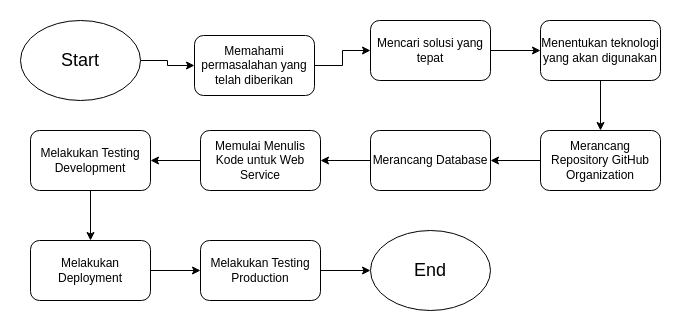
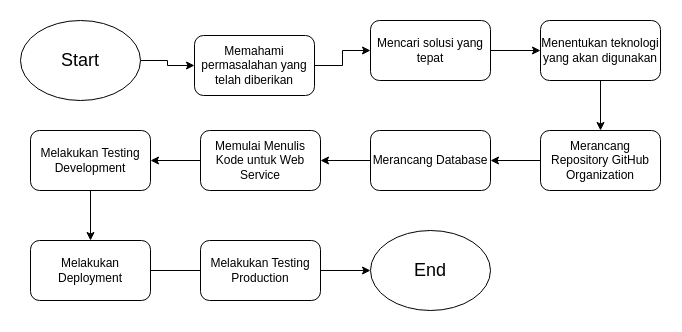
  <mxCell id="0" />
  <mxCell id="1" parent="0" />
  <mxCell id="2" style="edgeStyle=orthogonalEdgeStyle;rounded=0;orthogonalLoop=1;jettySize=auto;html=1;entryX=0;entryY=0.5;entryDx=0;entryDy=0;" parent="1" source="3" target="5" edge="1"><mxGeometry relative="1" as="geometry" /></mxCell>
  <mxCell id="3" value="&lt;font style=&quot;font-size: 18px;&quot;&gt;Start&lt;/font&gt;" style="ellipse;whiteSpace=wrap;html=1;" parent="1" vertex="1"><mxGeometry x="20" y="20" width="120" height="80" as="geometry" /></mxCell>
  <mxCell id="4" style="edgeStyle=orthogonalEdgeStyle;rounded=0;orthogonalLoop=1;jettySize=auto;html=1;entryX=0;entryY=0.5;entryDx=0;entryDy=0;" parent="1" source="5" target="9" edge="1"><mxGeometry relative="1" as="geometry" /></mxCell>
  <mxCell id="5" value="Memahami permasalahan yang telah diberikan" style="rounded=1;whiteSpace=wrap;html=1;" parent="1" vertex="1"><mxGeometry x="194" y="35" width="120" height="60" as="geometry" /></mxCell>
  <mxCell id="6" style="edgeStyle=orthogonalEdgeStyle;rounded=0;orthogonalLoop=1;jettySize=auto;html=1;entryX=0.5;entryY=0;entryDx=0;entryDy=0;" parent="1" source="7" target="11" edge="1"><mxGeometry relative="1" as="geometry" /></mxCell>
  <mxCell id="7" value="Menentukan teknologi yang akan digunakan" style="rounded=1;whiteSpace=wrap;html=1;" parent="1" vertex="1"><mxGeometry x="540" y="20" width="120" height="60" as="geometry" /></mxCell>
  <mxCell id="8" style="edgeStyle=orthogonalEdgeStyle;rounded=0;orthogonalLoop=1;jettySize=auto;html=1;entryX=0;entryY=0.5;entryDx=0;entryDy=0;" parent="1" source="9" target="7" edge="1"><mxGeometry relative="1" as="geometry" /></mxCell>
  <mxCell id="9" value="Mencari solusi yang tepat" style="rounded=1;whiteSpace=wrap;html=1;" parent="1" vertex="1"><mxGeometry x="370" y="20" width="120" height="60" as="geometry" /></mxCell>
  <mxCell id="10" style="edgeStyle=orthogonalEdgeStyle;rounded=0;orthogonalLoop=1;jettySize=auto;html=1;entryX=1;entryY=0.5;entryDx=0;entryDy=0;" parent="1" source="11" target="13" edge="1"><mxGeometry relative="1" as="geometry" /></mxCell>
  <mxCell id="11" value="Merancang Repository GitHub Organization" style="rounded=1;whiteSpace=wrap;html=1;" parent="1" vertex="1"><mxGeometry x="540" y="130" width="120" height="60" as="geometry" /></mxCell>
  <mxCell id="12" style="edgeStyle=orthogonalEdgeStyle;rounded=0;orthogonalLoop=1;jettySize=auto;html=1;entryX=1;entryY=0.5;entryDx=0;entryDy=0;" parent="1" source="13" target="15" edge="1"><mxGeometry relative="1" as="geometry" /></mxCell>
  <mxCell id="13" value="Merancang Database" style="rounded=1;whiteSpace=wrap;html=1;" parent="1" vertex="1"><mxGeometry x="370" y="130" width="120" height="60" as="geometry" /></mxCell>
  <mxCell id="14" style="edgeStyle=orthogonalEdgeStyle;rounded=0;orthogonalLoop=1;jettySize=auto;html=1;entryX=1;entryY=0.5;entryDx=0;entryDy=0;" parent="1" source="15" target="17" edge="1"><mxGeometry relative="1" as="geometry" /></mxCell>
  <mxCell id="15" value="Memulai Menulis Kode untuk Web Service" style="rounded=1;whiteSpace=wrap;html=1;" parent="1" vertex="1"><mxGeometry x="200" y="130" width="120" height="60" as="geometry" /></mxCell>
  <mxCell id="16" style="edgeStyle=orthogonalEdgeStyle;rounded=0;orthogonalLoop=1;jettySize=auto;html=1;entryX=0.5;entryY=0;entryDx=0;entryDy=0;" parent="1" source="17" target="19" edge="1"><mxGeometry relative="1" as="geometry" /></mxCell>
  <mxCell id="17" value="Melakukan Testing Development" style="rounded=1;whiteSpace=wrap;html=1;" parent="1" vertex="1"><mxGeometry x="30" y="130" width="120" height="60" as="geometry" /></mxCell>
- <mxCell id="18" style="edgeStyle=orthogonalEdgeStyle;rounded=0;orthogonalLoop=1;jettySize=auto;html=1;entryX=0;entryY=0.5;entryDx=0;entryDy=0;" parent="1" source="19" target="21" edge="1"><mxGeometry relative="1" as="geometry" /></mxCell>
+ <mxCell id="18" style="edgeStyle=orthogonalEdgeStyle;rounded=0;orthogonalLoop=1;jettySize=auto;html=1;entryX=0;entryY=0.5;entryDx=0;entryDy=0;endArrow=none;" parent="1" source="19" target="21" edge="1"><mxGeometry relative="1" as="geometry" /></mxCell>
  <mxCell id="19" value="Melakukan Deployment" style="rounded=1;whiteSpace=wrap;html=1;" parent="1" vertex="1"><mxGeometry x="30" y="240" width="120" height="60" as="geometry" /></mxCell>
  <mxCell id="20" style="edgeStyle=orthogonalEdgeStyle;rounded=0;orthogonalLoop=1;jettySize=auto;html=1;entryX=0;entryY=0.5;entryDx=0;entryDy=0;" parent="1" source="21" target="22" edge="1"><mxGeometry relative="1" as="geometry" /></mxCell>
  <mxCell id="21" value="Melakukan Testing Production" style="rounded=1;whiteSpace=wrap;html=1;" parent="1" vertex="1"><mxGeometry x="200" y="240" width="120" height="60" as="geometry" /></mxCell>
  <mxCell id="22" value="&lt;font style=&quot;font-size: 18px;&quot;&gt;End&lt;/font&gt;" style="ellipse;whiteSpace=wrap;html=1;" parent="1" vertex="1"><mxGeometry x="370" y="230" width="120" height="80" as="geometry" /></mxCell>
